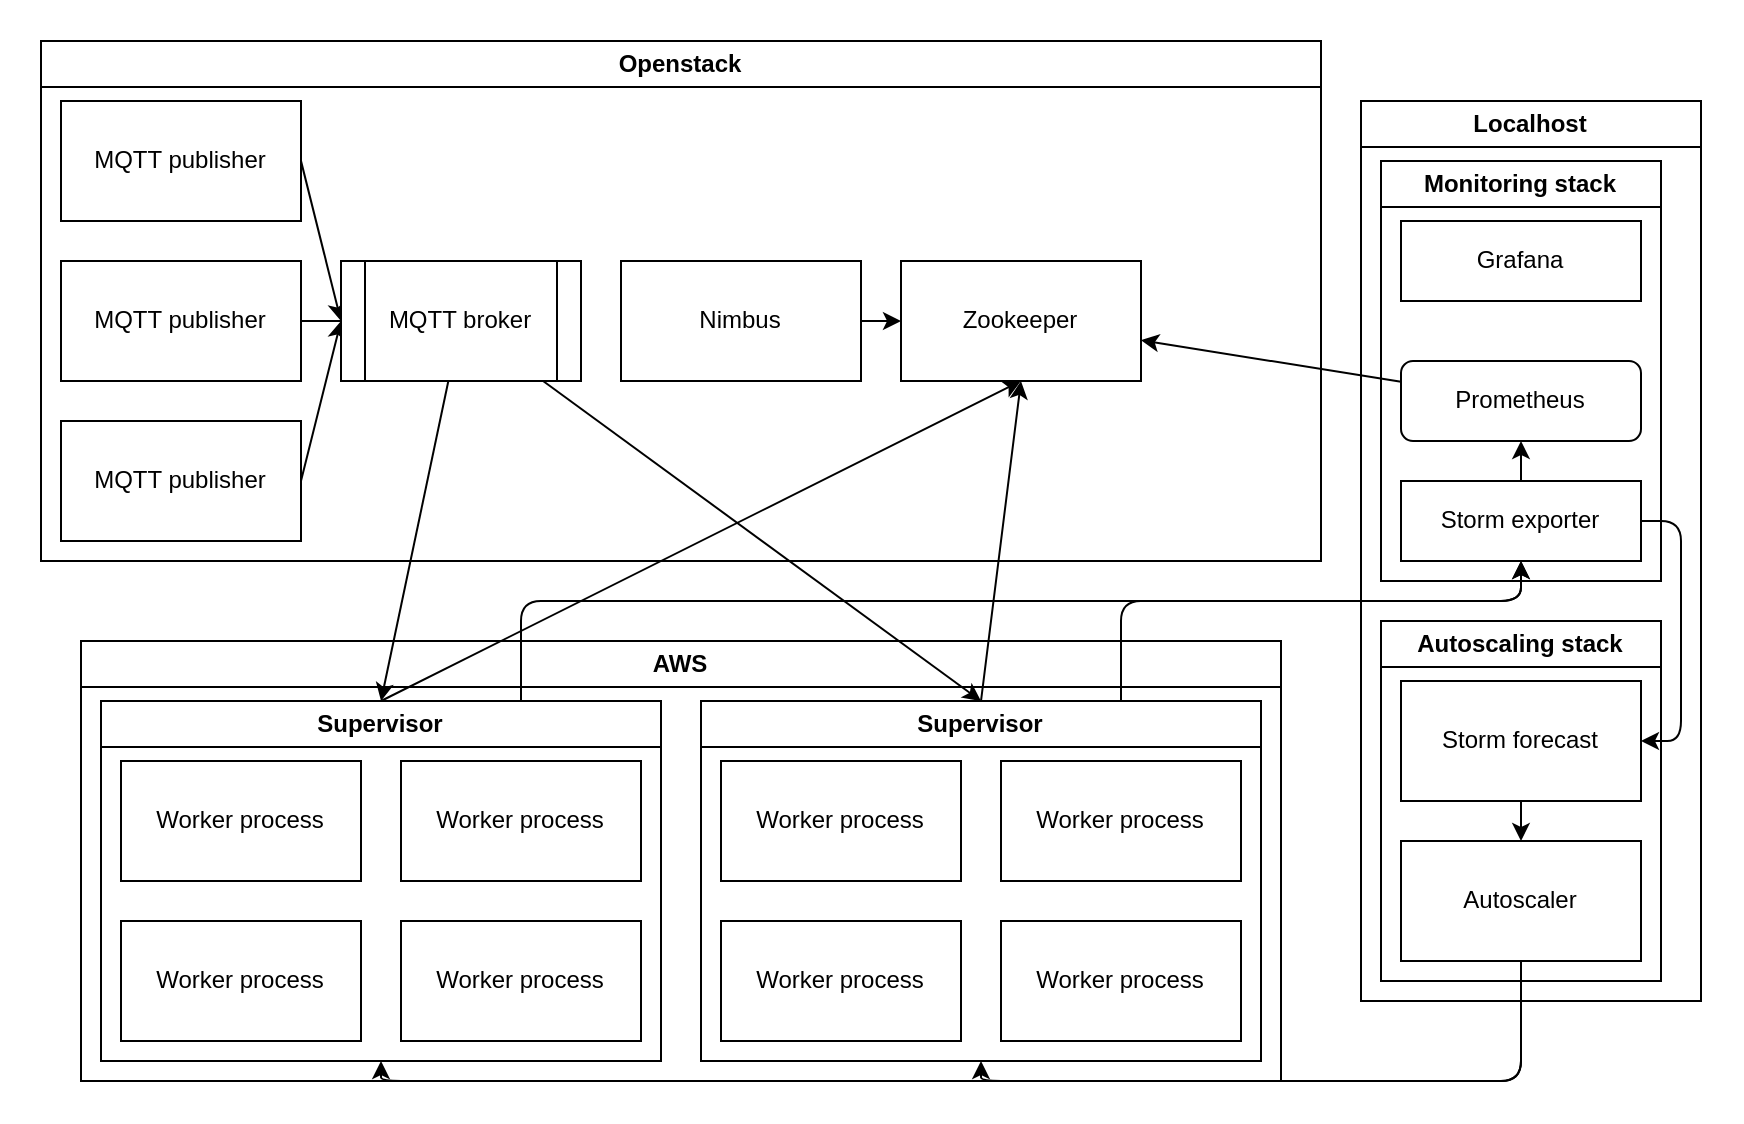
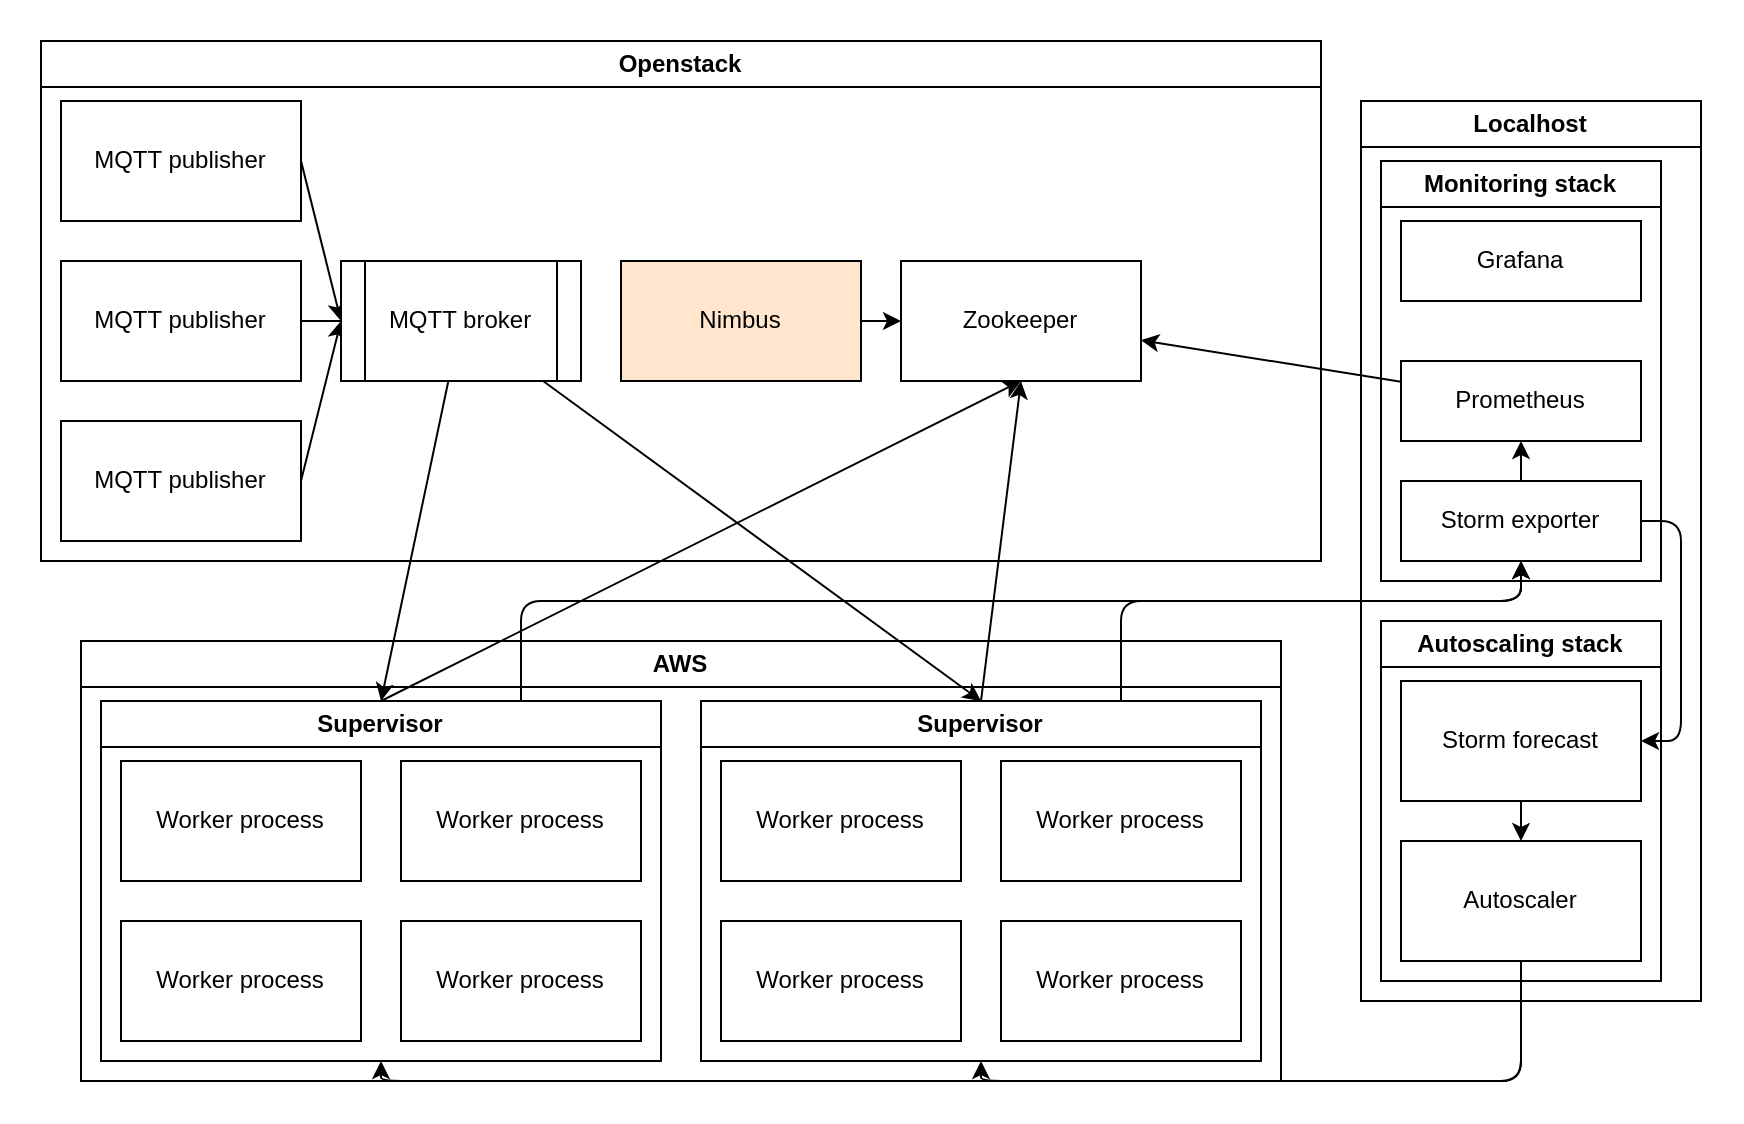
  <mxCell id="0" />
  <mxCell id="1" parent="0" />
  <mxCell id="2" style="edgeStyle=none;html=1;entryX=0;entryY=0.5;entryDx=0;entryDy=0;exitX=1;exitY=0.5;exitDx=0;exitDy=0;" parent="1" source="3" target="18" edge="1"><mxGeometry relative="1" as="geometry" /></mxCell>
  <mxCell id="3" value="MQTT publisher" style="rounded=0;whiteSpace=wrap;html=1;" parent="1" vertex="1"><mxGeometry x="30" y="50" width="120" height="60" as="geometry" /></mxCell>
  <mxCell id="4" style="edgeStyle=none;html=1;exitX=1;exitY=0.5;exitDx=0;exitDy=0;" parent="1" source="5" edge="1"><mxGeometry relative="1" as="geometry"><mxPoint x="190" y="160" as="targetPoint" /></mxGeometry></mxCell>
  <mxCell id="5" value="MQTT publisher" style="rounded=0;whiteSpace=wrap;html=1;" parent="1" vertex="1"><mxGeometry x="30" y="130" width="120" height="60" as="geometry" /></mxCell>
  <mxCell id="6" style="edgeStyle=none;html=1;entryX=0;entryY=0.5;entryDx=0;entryDy=0;exitX=1;exitY=0.5;exitDx=0;exitDy=0;" parent="1" source="7" target="18" edge="1"><mxGeometry relative="1" as="geometry" /></mxCell>
  <mxCell id="7" value="MQTT publisher" style="rounded=0;whiteSpace=wrap;html=1;" parent="1" vertex="1"><mxGeometry x="30" y="210" width="120" height="60" as="geometry" /></mxCell>
  <mxCell id="8" value="Grafana" style="rounded=0;whiteSpace=wrap;html=1;" parent="1" vertex="1"><mxGeometry x="700" y="110" width="120" height="40" as="geometry" /></mxCell>
  <mxCell id="9" style="edgeStyle=none;html=1;" parent="1" source="10" target="20" edge="1"><mxGeometry relative="1" as="geometry" /></mxCell>
- <mxCell id="10" value="Prometheus" style="whiteSpace=wrap;html=1;rounded=1;" parent="1" vertex="1"><mxGeometry x="700" y="180" width="120" height="40" as="geometry" /></mxCell>
+ <mxCell id="10" value="Prometheus" style="rounded=0;whiteSpace=wrap;html=1;" parent="1" vertex="1"><mxGeometry x="700" y="180" width="120" height="40" as="geometry" /></mxCell>
  <mxCell id="11" style="edgeStyle=none;html=1;" parent="1" source="12" target="10" edge="1"><mxGeometry relative="1" as="geometry" /></mxCell>
  <mxCell id="12" value="Storm exporter" style="rounded=0;whiteSpace=wrap;html=1;" parent="1" vertex="1"><mxGeometry x="700" y="240" width="120" height="40" as="geometry" /></mxCell>
  <mxCell id="13" value="Worker process" style="rounded=0;whiteSpace=wrap;html=1;" parent="1" vertex="1"><mxGeometry x="60" y="380" width="120" height="60" as="geometry" /></mxCell>
  <mxCell id="14" value="Worker process" style="rounded=0;whiteSpace=wrap;html=1;" parent="1" vertex="1"><mxGeometry x="200" y="380" width="120" height="60" as="geometry" /></mxCell>
  <mxCell id="15" value="Worker process" style="rounded=0;whiteSpace=wrap;html=1;" parent="1" vertex="1"><mxGeometry x="60" y="460" width="120" height="60" as="geometry" /></mxCell>
  <mxCell id="16" value="Worker process" style="rounded=0;whiteSpace=wrap;html=1;" parent="1" vertex="1"><mxGeometry x="200" y="460" width="120" height="60" as="geometry" /></mxCell>
  <mxCell id="17" value="Openstack" style="swimlane;whiteSpace=wrap;html=1;" parent="1" vertex="1"><mxGeometry x="20" y="20" width="640" height="260" as="geometry" /></mxCell>
  <mxCell id="18" value="MQTT broker" style="shape=process;whiteSpace=wrap;html=1;backgroundOutline=1;" parent="17" vertex="1"><mxGeometry x="150" y="110" width="120" height="60" as="geometry" /></mxCell>
- <mxCell id="19" value="Nimbus" style="rounded=0;whiteSpace=wrap;html=1;" parent="17" vertex="1"><mxGeometry x="290" y="110" width="120" height="60" as="geometry" /></mxCell>
+ <mxCell id="19" value="Nimbus" style="rounded=0;whiteSpace=wrap;html=1;fillColor=#ffe6cc;" parent="17" vertex="1"><mxGeometry x="290" y="110" width="120" height="60" as="geometry" /></mxCell>
  <mxCell id="20" value="Zookeeper" style="rounded=0;whiteSpace=wrap;html=1;" parent="17" vertex="1"><mxGeometry x="430" y="110" width="120" height="60" as="geometry" /></mxCell>
  <mxCell id="21" style="edgeStyle=none;html=1;entryX=0;entryY=0.5;entryDx=0;entryDy=0;" parent="17" source="19" target="20" edge="1"><mxGeometry relative="1" as="geometry" /></mxCell>
  <mxCell id="22" value="" style="edgeStyle=elbowEdgeStyle;html=1;entryX=1;entryY=0.5;entryDx=0;entryDy=0;" parent="1" target="33" edge="1"><mxGeometry relative="1" as="geometry"><mxPoint x="820" y="260" as="sourcePoint" /><mxPoint x="760" y="380" as="targetPoint" /><Array as="points"><mxPoint x="840" y="340" /></Array></mxGeometry></mxCell>
  <mxCell id="23" value="Monitoring stack" style="swimlane;whiteSpace=wrap;html=1;" parent="1" vertex="1"><mxGeometry x="690" y="80" width="140" height="210" as="geometry" /></mxCell>
  <mxCell id="24" value="Supervisor" style="swimlane;whiteSpace=wrap;html=1;" parent="1" vertex="1"><mxGeometry x="50" y="350" width="280" height="180" as="geometry" /></mxCell>
  <mxCell id="25" value="Worker process" style="rounded=0;whiteSpace=wrap;html=1;" parent="1" vertex="1"><mxGeometry x="360" y="380" width="120" height="60" as="geometry" /></mxCell>
  <mxCell id="26" value="Worker process" style="rounded=0;whiteSpace=wrap;html=1;" parent="1" vertex="1"><mxGeometry x="500" y="380" width="120" height="60" as="geometry" /></mxCell>
  <mxCell id="27" value="Worker process" style="rounded=0;whiteSpace=wrap;html=1;" parent="1" vertex="1"><mxGeometry x="360" y="460" width="120" height="60" as="geometry" /></mxCell>
  <mxCell id="28" value="Worker process" style="rounded=0;whiteSpace=wrap;html=1;" parent="1" vertex="1"><mxGeometry x="500" y="460" width="120" height="60" as="geometry" /></mxCell>
  <mxCell id="29" value="Supervisor" style="swimlane;whiteSpace=wrap;html=1;" parent="1" vertex="1"><mxGeometry x="350" y="350" width="280" height="180" as="geometry"><mxRectangle x="340" y="520" width="100" height="30" as="alternateBounds" /></mxGeometry></mxCell>
  <mxCell id="30" value="AWS" style="swimlane;whiteSpace=wrap;html=1;" parent="1" vertex="1"><mxGeometry x="40" y="320" width="600" height="220" as="geometry" /></mxCell>
  <mxCell id="31" value="Localhost" style="swimlane;whiteSpace=wrap;html=1;" parent="1" vertex="1"><mxGeometry x="680" y="50" width="170" height="450" as="geometry" /></mxCell>
  <mxCell id="32" style="edgeStyle=none;html=1;entryX=0.5;entryY=0;entryDx=0;entryDy=0;" parent="31" source="33" target="35" edge="1"><mxGeometry relative="1" as="geometry" /></mxCell>
  <mxCell id="33" value="Storm forecast" style="rounded=0;whiteSpace=wrap;html=1;" parent="31" vertex="1"><mxGeometry x="20" y="290" width="120" height="60" as="geometry" /></mxCell>
  <mxCell id="34" value="Autoscaling stack" style="swimlane;whiteSpace=wrap;html=1;" parent="31" vertex="1"><mxGeometry x="10" y="260" width="140" height="180" as="geometry" /></mxCell>
  <mxCell id="35" value="Autoscaler" style="rounded=0;whiteSpace=wrap;html=1;" parent="34" vertex="1"><mxGeometry x="10" y="110" width="120" height="60" as="geometry" /></mxCell>
  <mxCell id="36" style="edgeStyle=elbowEdgeStyle;html=1;entryX=0.5;entryY=1;entryDx=0;entryDy=0;elbow=vertical;" parent="1" source="35" target="29" edge="1"><mxGeometry relative="1" as="geometry"><Array as="points"><mxPoint x="630" y="540" /></Array></mxGeometry></mxCell>
  <mxCell id="37" style="edgeStyle=elbowEdgeStyle;html=1;entryX=0.5;entryY=1;entryDx=0;entryDy=0;elbow=vertical;" parent="1" source="35" target="24" edge="1"><mxGeometry relative="1" as="geometry"><Array as="points"><mxPoint x="480" y="540" /></Array></mxGeometry></mxCell>
  <mxCell id="38" style="edgeStyle=none;html=1;entryX=0.5;entryY=0;entryDx=0;entryDy=0;" parent="1" source="18" target="24" edge="1"><mxGeometry relative="1" as="geometry" /></mxCell>
  <mxCell id="39" style="edgeStyle=none;html=1;entryX=0.5;entryY=0;entryDx=0;entryDy=0;" parent="1" source="18" target="29" edge="1"><mxGeometry relative="1" as="geometry" /></mxCell>
  <mxCell id="40" style="edgeStyle=none;html=1;entryX=0.5;entryY=1;entryDx=0;entryDy=0;exitX=0.5;exitY=0;exitDx=0;exitDy=0;" parent="1" source="24" target="20" edge="1"><mxGeometry relative="1" as="geometry" /></mxCell>
  <mxCell id="41" style="edgeStyle=elbowEdgeStyle;html=1;exitX=0.75;exitY=0;exitDx=0;exitDy=0;elbow=vertical;entryX=0.5;entryY=1;entryDx=0;entryDy=0;" edge="1" parent="1" source="24" target="12"><mxGeometry relative="1" as="geometry"><mxPoint x="730" y="280" as="targetPoint" /><Array as="points"><mxPoint x="510" y="300" /></Array></mxGeometry></mxCell>
  <mxCell id="42" style="edgeStyle=elbowEdgeStyle;html=1;entryX=0.5;entryY=1;entryDx=0;entryDy=0;elbow=vertical;exitX=0.75;exitY=0;exitDx=0;exitDy=0;" edge="1" parent="1" source="29" target="12"><mxGeometry relative="1" as="geometry"><Array as="points"><mxPoint x="620" y="300" /></Array></mxGeometry></mxCell>
  <mxCell id="43" style="edgeStyle=none;html=1;exitX=0.5;exitY=0;exitDx=0;exitDy=0;" parent="1" edge="1" source="29"><mxGeometry relative="1" as="geometry"><mxPoint x="510" y="190" as="targetPoint" /><mxPoint x="490" y="330" as="sourcePoint" /></mxGeometry></mxCell>
